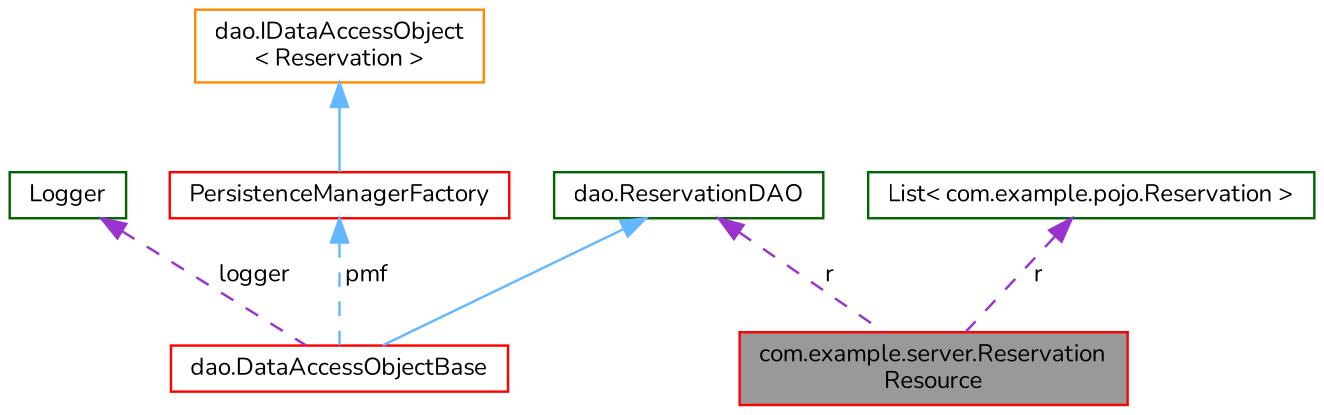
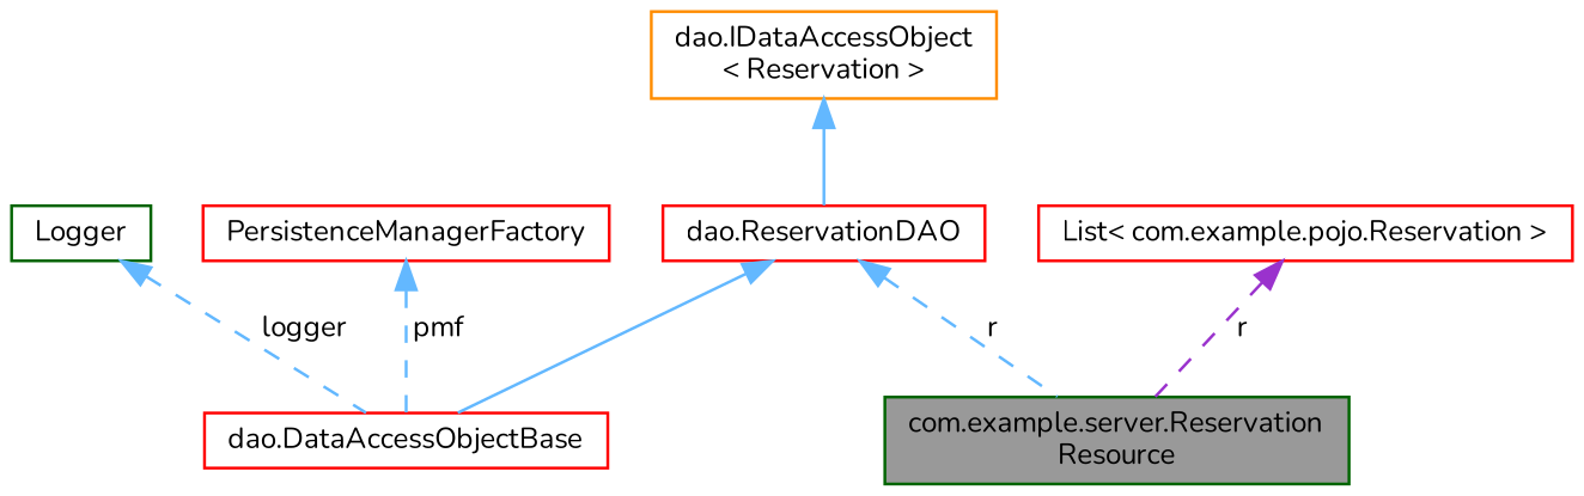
  digraph {
    fontname=Nunito
    node [color=darkgreen fillcolor=white fontname=Nunito fontsize=10 shape=box style=filled]
    edge [color=darkorchid3 dir=back fontname=Nunito fontsize=10 labelfontname=Helvetica labelfontsize=10 style=dashed]
-   n1 [color=red fillcolor=grey60 fontcolor=black height=0.2 label="com.example.server.Reservation\lResource" width=0.4]
-   n2 [height=0.2 label="dao.ReservationDAO" width=0.4]
+   n1 [fillcolor=grey60 fontcolor=black height=0.2 label="com.example.server.Reservation\lResource" width=0.4]
+   n2 [color=red height=0.2 label="dao.ReservationDAO" width=0.4]
    n3 [color=red height=0.2 label="dao.DataAccessObjectBase" width=0.4]
    n4 [height=0.2 label=Logger width=0.4]
    n5 [color=red height=0.2 label=PersistenceManagerFactory width=0.4]
    n6 [color=darkorange height=0.2 label="dao.IDataAccessObject\l\< Reservation \>" width=0.4]
-   n7 [height=0.2 label="List\< com.example.pojo.Reservation \>" width=0.4]
-   n2 -> n1 [label=" r"]
+   n7 [color=red height=0.2 label="List\< com.example.pojo.Reservation \>" width=0.4]
+   n2 -> n1 [color=steelblue1 label=" r"]
    n2 -> n3 [color=steelblue1 style=solid]
-   n4 -> n3 [label=" logger"]
+   n4 -> n3 [color=steelblue1 label=" logger"]
    n5 -> n3 [color=steelblue1 label=" pmf"]
-   n6 -> n5 [color=steelblue1 style=solid]
+   n6 -> n2 [color=steelblue1 style=solid]
    n7 -> n1 [label=" r"]
  }
